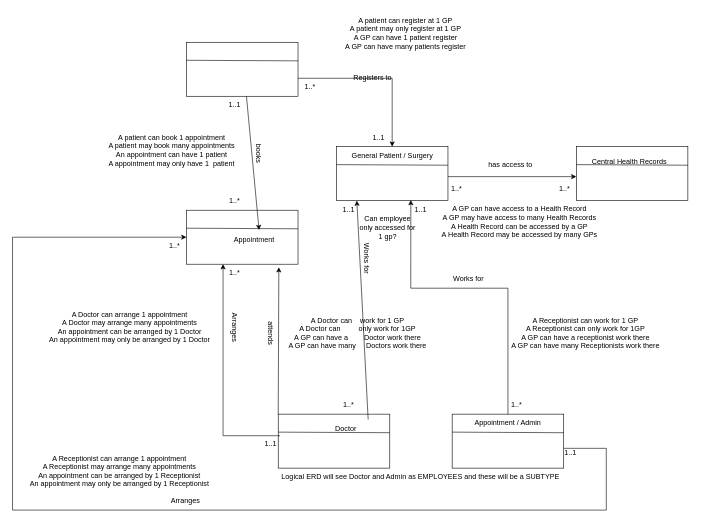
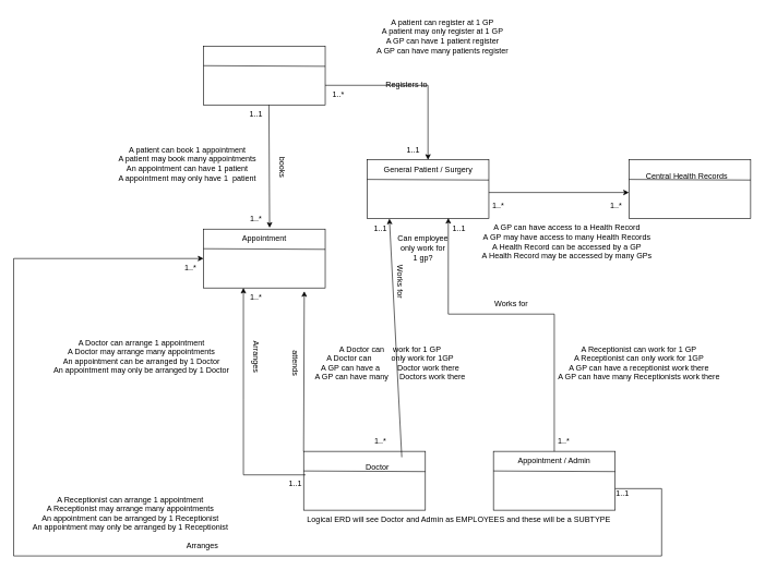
  <mxCell id="0" />
  <mxCell id="1" parent="0" />
  <mxCell id="2" value="" style="rounded=0;whiteSpace=wrap;html=1;" vertex="1" parent="1"><mxGeometry x="560" y="244" width="186" height="90" as="geometry" /></mxCell>
  <mxCell id="3" value="" style="endArrow=none;html=1;rounded=0;entryX=1;entryY=0.344;entryDx=0;entryDy=0;entryPerimeter=0;" edge="1" parent="1" target="2"><mxGeometry width="50" height="50" relative="1" as="geometry"><mxPoint x="560" y="274" as="sourcePoint" /><mxPoint x="610" y="224" as="targetPoint" /></mxGeometry></mxCell>
  <mxCell id="4" value="General Patient / Surgery" style="text;html=1;strokeColor=none;fillColor=none;align=center;verticalAlign=middle;whiteSpace=wrap;rounded=0;" vertex="1" parent="1"><mxGeometry x="579.5" y="244" width="147" height="30" as="geometry" /></mxCell>
  <mxCell id="5" value="" style="rounded=0;whiteSpace=wrap;html=1;" vertex="1" parent="1"><mxGeometry x="960" y="244" width="186" height="90" as="geometry" /></mxCell>
  <mxCell id="6" value="" style="endArrow=none;html=1;rounded=0;entryX=1;entryY=0.344;entryDx=0;entryDy=0;entryPerimeter=0;" edge="1" parent="1" target="5"><mxGeometry width="50" height="50" relative="1" as="geometry"><mxPoint x="960" y="274" as="sourcePoint" /><mxPoint x="1010" y="224" as="targetPoint" /></mxGeometry></mxCell>
  <mxCell id="7" value="Central Health Records" style="text;html=1;strokeColor=none;fillColor=none;align=center;verticalAlign=middle;whiteSpace=wrap;rounded=0;" vertex="1" parent="1"><mxGeometry x="974.5" y="254" width="147" height="30" as="geometry" /></mxCell>
  <mxCell id="8" value="" style="rounded=0;whiteSpace=wrap;html=1;" vertex="1" parent="1"><mxGeometry x="310" y="70" width="186" height="90" as="geometry" /></mxCell>
  <mxCell id="9" value="" style="endArrow=none;html=1;rounded=0;entryX=1;entryY=0.344;entryDx=0;entryDy=0;entryPerimeter=0;" edge="1" parent="1" target="8"><mxGeometry width="50" height="50" relative="1" as="geometry"><mxPoint x="310" y="100" as="sourcePoint" /><mxPoint x="360" y="50" as="targetPoint" /></mxGeometry></mxCell>
  <mxCell id="10" value="" style="rounded=0;whiteSpace=wrap;html=1;" vertex="1" parent="1"><mxGeometry x="463" y="690" width="186" height="90" as="geometry" /></mxCell>
  <mxCell id="11" value="" style="endArrow=none;html=1;rounded=0;entryX=1;entryY=0.344;entryDx=0;entryDy=0;entryPerimeter=0;" edge="1" parent="1" target="10"><mxGeometry width="50" height="50" relative="1" as="geometry"><mxPoint x="463" y="720" as="sourcePoint" /><mxPoint x="513" y="670" as="targetPoint" /></mxGeometry></mxCell>
  <mxCell id="12" value="Doctor" style="text;html=1;strokeColor=none;fillColor=none;align=center;verticalAlign=middle;whiteSpace=wrap;rounded=0;" vertex="1" parent="1"><mxGeometry x="516" y="700" width="120" height="30" as="geometry" /></mxCell>
  <mxCell id="13" value="" style="rounded=0;whiteSpace=wrap;html=1;" vertex="1" parent="1"><mxGeometry x="753" y="690" width="186" height="90" as="geometry" /></mxCell>
  <mxCell id="14" value="" style="endArrow=none;html=1;rounded=0;entryX=1;entryY=0.344;entryDx=0;entryDy=0;entryPerimeter=0;" edge="1" parent="1" target="13"><mxGeometry width="50" height="50" relative="1" as="geometry"><mxPoint x="753" y="720" as="sourcePoint" /><mxPoint x="803" y="670" as="targetPoint" /></mxGeometry></mxCell>
  <mxCell id="15" value="Appointment / Admin" style="text;html=1;strokeColor=none;fillColor=none;align=center;verticalAlign=middle;whiteSpace=wrap;rounded=0;" vertex="1" parent="1"><mxGeometry x="786" y="690" width="120" height="30" as="geometry" /></mxCell>
  <mxCell id="16" value="" style="rounded=0;whiteSpace=wrap;html=1;" vertex="1" parent="1"><mxGeometry x="310" y="350" width="186" height="90" as="geometry" /></mxCell>
  <mxCell id="17" value="" style="endArrow=none;html=1;rounded=0;entryX=1;entryY=0.344;entryDx=0;entryDy=0;entryPerimeter=0;" edge="1" parent="1" target="16"><mxGeometry width="50" height="50" relative="1" as="geometry"><mxPoint x="310" y="380" as="sourcePoint" /><mxPoint x="360" y="330" as="targetPoint" /></mxGeometry></mxCell>
- <mxCell id="18" value="Appointment" style="text;html=1;strokeColor=none;fillColor=none;align=center;verticalAlign=middle;whiteSpace=wrap;rounded=0;" vertex="1" parent="1"><mxGeometry x="363" y="385" width="120" height="30" as="geometry" /></mxCell>
+ <mxCell id="18" value="Appointment" style="text;html=1;strokeColor=none;fillColor=none;align=center;verticalAlign=middle;whiteSpace=wrap;rounded=0;" vertex="1" parent="1"><mxGeometry x="343" y="350" width="120" height="30" as="geometry" /></mxCell>
  <mxCell id="19" value="" style="endArrow=classic;html=1;rounded=0;" edge="1" parent="1"><mxGeometry width="50" height="50" relative="1" as="geometry"><mxPoint x="746" y="294" as="sourcePoint" /><mxPoint x="960" y="294" as="targetPoint" /></mxGeometry></mxCell>
- <mxCell id="20" value="has access to" style="text;html=1;align=center;verticalAlign=middle;resizable=0;points=[];autosize=1;strokeColor=none;fillColor=none;" vertex="1" parent="1"><mxGeometry x="800" y="259" width="100" height="30" as="geometry" /></mxCell>
  <mxCell id="21" value="1..*" style="text;html=1;align=center;verticalAlign=middle;resizable=0;points=[];autosize=1;strokeColor=none;fillColor=none;" vertex="1" parent="1"><mxGeometry x="740" y="299" width="40" height="30" as="geometry" /></mxCell>
  <mxCell id="22" value="1..*" style="text;html=1;align=center;verticalAlign=middle;resizable=0;points=[];autosize=1;strokeColor=none;fillColor=none;" vertex="1" parent="1"><mxGeometry x="920" y="299" width="40" height="30" as="geometry" /></mxCell>
  <mxCell id="23" value="" style="endArrow=classic;html=1;rounded=0;entryX=0.5;entryY=0;entryDx=0;entryDy=0;" edge="1" parent="1" target="2"><mxGeometry width="50" height="50" relative="1" as="geometry"><mxPoint x="496" y="130" as="sourcePoint" /><mxPoint x="546" y="80" as="targetPoint" /><Array as="points"><mxPoint x="653" y="130" /></Array></mxGeometry></mxCell>
  <mxCell id="24" value="Registers to" style="text;html=1;align=center;verticalAlign=middle;resizable=0;points=[];autosize=1;strokeColor=none;fillColor=none;" vertex="1" parent="1"><mxGeometry x="575" y="115" width="90" height="30" as="geometry" /></mxCell>
  <mxCell id="25" value="1..*" style="text;html=1;align=center;verticalAlign=middle;resizable=0;points=[];autosize=1;strokeColor=none;fillColor=none;" vertex="1" parent="1"><mxGeometry x="496" y="130" width="40" height="30" as="geometry" /></mxCell>
  <mxCell id="26" value="1..1" style="text;html=1;align=center;verticalAlign=middle;resizable=0;points=[];autosize=1;strokeColor=none;fillColor=none;" vertex="1" parent="1"><mxGeometry x="610" y="215" width="40" height="30" as="geometry" /></mxCell>
  <mxCell id="27" value="" style="endArrow=classic;html=1;rounded=0;entryX=0.567;entryY=-0.067;entryDx=0;entryDy=0;entryPerimeter=0;" edge="1" parent="1" target="18"><mxGeometry width="50" height="50" relative="1" as="geometry"><mxPoint x="410" y="160" as="sourcePoint" /><mxPoint x="460" y="110" as="targetPoint" /></mxGeometry></mxCell>
  <mxCell id="28" value="books" style="text;html=1;align=center;verticalAlign=middle;resizable=0;points=[];autosize=1;strokeColor=none;fillColor=none;rotation=90;" vertex="1" parent="1"><mxGeometry x="400" y="240" width="60" height="30" as="geometry" /></mxCell>
  <mxCell id="29" value="1..*" style="text;html=1;align=center;verticalAlign=middle;resizable=0;points=[];autosize=1;strokeColor=none;fillColor=none;" vertex="1" parent="1"><mxGeometry x="370" y="319" width="40" height="30" as="geometry" /></mxCell>
  <mxCell id="30" value="1..1" style="text;html=1;align=center;verticalAlign=middle;resizable=0;points=[];autosize=1;strokeColor=none;fillColor=none;" vertex="1" parent="1"><mxGeometry x="370" y="160" width="40" height="30" as="geometry" /></mxCell>
  <mxCell id="31" value="A patient can register at 1 GP&lt;br&gt;A patient may only register at 1 GP&lt;br&gt;A GP can have 1 patient register&lt;br&gt;A GP can have many patients register" style="text;html=1;align=center;verticalAlign=middle;resizable=0;points=[];autosize=1;strokeColor=none;fillColor=none;" vertex="1" parent="1"><mxGeometry x="560" y="20" width="230" height="70" as="geometry" /></mxCell>
  <mxCell id="32" value="A patient can book 1 appointment&lt;br&gt;A patient may book many appointments&lt;br&gt;An appointment can have 1 patient&lt;br&gt;A appointment may only have 1&amp;nbsp; patient" style="text;html=1;align=center;verticalAlign=middle;resizable=0;points=[];autosize=1;strokeColor=none;fillColor=none;" vertex="1" parent="1"><mxGeometry x="165" y="215" width="240" height="70" as="geometry" /></mxCell>
  <mxCell id="33" value="A GP can have access to a Health Record&lt;br&gt;A GP may have access to many Health Records&lt;br&gt;A Health Record can be accessed by a GP&lt;br&gt;A Health Record may be accessed by many GPs" style="text;html=1;align=center;verticalAlign=middle;resizable=0;points=[];autosize=1;strokeColor=none;fillColor=none;" vertex="1" parent="1"><mxGeometry x="720" y="334" width="290" height="70" as="geometry" /></mxCell>
  <mxCell id="34" value="" style="endArrow=classic;html=1;rounded=0;exitX=0.808;exitY=-0.033;exitDx=0;exitDy=0;exitPerimeter=0;entryX=0.183;entryY=1;entryDx=0;entryDy=0;entryPerimeter=0;" edge="1" parent="1" source="12" target="2"><mxGeometry width="50" height="50" relative="1" as="geometry"><mxPoint x="616" y="399" as="sourcePoint" /><mxPoint x="600" y="330" as="targetPoint" /></mxGeometry></mxCell>
  <mxCell id="35" value="Works for" style="text;html=1;align=center;verticalAlign=middle;resizable=0;points=[];autosize=1;strokeColor=none;fillColor=none;rotation=90;" vertex="1" parent="1"><mxGeometry x="570" y="415" width="80" height="30" as="geometry" /></mxCell>
  <mxCell id="36" value="1..1" style="text;html=1;align=center;verticalAlign=middle;resizable=0;points=[];autosize=1;strokeColor=none;fillColor=none;" vertex="1" parent="1"><mxGeometry x="560" y="334" width="40" height="30" as="geometry" /></mxCell>
- <mxCell id="37" value="Can employee&lt;br&gt; only accessed for &lt;br&gt;1 gp?" style="text;html=1;align=center;verticalAlign=middle;resizable=0;points=[];autosize=1;strokeColor=none;fillColor=none;" vertex="1" parent="1"><mxGeometry x="595" y="349" width="100" height="60" as="geometry" /></mxCell>
+ <mxCell id="37" value="Can employee&lt;br&gt; only work for &lt;br&gt;1 gp?" style="text;html=1;align=center;verticalAlign=middle;resizable=0;points=[];autosize=1;strokeColor=none;fillColor=none;" vertex="1" parent="1"><mxGeometry x="595" y="349" width="100" height="60" as="geometry" /></mxCell>
  <mxCell id="38" value="1..*" style="text;html=1;align=center;verticalAlign=middle;resizable=0;points=[];autosize=1;strokeColor=none;fillColor=none;" vertex="1" parent="1"><mxGeometry x="560" y="660" width="40" height="30" as="geometry" /></mxCell>
  <mxCell id="39" value="" style="endArrow=classic;html=1;rounded=0;exitX=0.5;exitY=0;exitDx=0;exitDy=0;entryX=0.667;entryY=0.989;entryDx=0;entryDy=0;entryPerimeter=0;" edge="1" parent="1" source="15" target="2"><mxGeometry width="50" height="50" relative="1" as="geometry"><mxPoint x="710" y="370" as="sourcePoint" /><mxPoint x="760" y="320" as="targetPoint" /><Array as="points"><mxPoint x="846" y="480" /><mxPoint x="684" y="480" /></Array></mxGeometry></mxCell>
  <mxCell id="40" value="Works for" style="text;html=1;align=center;verticalAlign=middle;resizable=0;points=[];autosize=1;strokeColor=none;fillColor=none;rotation=0;" vertex="1" parent="1"><mxGeometry x="740" y="450" width="80" height="30" as="geometry" /></mxCell>
  <mxCell id="41" value="1..1" style="text;html=1;align=center;verticalAlign=middle;resizable=0;points=[];autosize=1;strokeColor=none;fillColor=none;" vertex="1" parent="1"><mxGeometry x="680" y="335" width="40" height="30" as="geometry" /></mxCell>
  <mxCell id="42" value="1..*" style="text;html=1;align=center;verticalAlign=middle;resizable=0;points=[];autosize=1;strokeColor=none;fillColor=none;" vertex="1" parent="1"><mxGeometry x="840" y="660" width="40" height="30" as="geometry" /></mxCell>
  <mxCell id="43" value="" style="endArrow=classic;html=1;rounded=0;entryX=0.328;entryY=1;entryDx=0;entryDy=0;entryPerimeter=0;exitX=0.9;exitY=0.033;exitDx=0;exitDy=0;exitPerimeter=0;" edge="1" parent="1" source="47" target="16"><mxGeometry width="50" height="50" relative="1" as="geometry"><mxPoint x="463" y="610" as="sourcePoint" /><mxPoint x="513" y="560" as="targetPoint" /><Array as="points"><mxPoint x="371" y="726" /><mxPoint x="371" y="610" /></Array></mxGeometry></mxCell>
  <mxCell id="44" value="Arranges" style="text;html=1;align=center;verticalAlign=middle;resizable=0;points=[];autosize=1;strokeColor=none;fillColor=none;rotation=90;" vertex="1" parent="1"><mxGeometry x="355" y="530" width="70" height="30" as="geometry" /></mxCell>
  <mxCell id="45" value="Logical ERD will see Doctor and Admin as EMPLOYEES and these will be a SUBTYPE " style="text;html=1;align=center;verticalAlign=middle;resizable=0;points=[];autosize=1;strokeColor=none;fillColor=none;" vertex="1" parent="1"><mxGeometry x="455" y="780" width="490" height="30" as="geometry" /></mxCell>
  <mxCell id="46" value="1..*" style="text;html=1;align=center;verticalAlign=middle;resizable=0;points=[];autosize=1;strokeColor=none;fillColor=none;" vertex="1" parent="1"><mxGeometry x="370" y="440" width="40" height="30" as="geometry" /></mxCell>
  <mxCell id="47" value="1..1" style="text;html=1;align=center;verticalAlign=middle;resizable=0;points=[];autosize=1;strokeColor=none;fillColor=none;" vertex="1" parent="1"><mxGeometry x="430" y="725" width="40" height="30" as="geometry" /></mxCell>
  <mxCell id="48" value="A Doctor can arrange 1 appointment&lt;br&gt;A Doctor may arrange many appointments&lt;br&gt;An appointment can be arranged by 1 Doctor&lt;br&gt;An appointment may only be arranged by 1 Doctor" style="text;html=1;align=center;verticalAlign=middle;resizable=0;points=[];autosize=1;strokeColor=none;fillColor=none;" vertex="1" parent="1"><mxGeometry x="70" y="510" width="290" height="70" as="geometry" /></mxCell>
  <mxCell id="49" value="A Doctor can &amp;nbsp;&amp;nbsp; work for 1 GP&lt;br&gt;A Doctor can&amp;nbsp;&amp;nbsp;&amp;nbsp;&amp;nbsp; &amp;nbsp; &amp;nbsp; only work for 1GP&lt;br&gt;A GP can have a &amp;nbsp; &amp;nbsp; &amp;nbsp;&amp;nbsp; Doctor work there&lt;br&gt;A GP can have many&amp;nbsp; &amp;nbsp;&amp;nbsp; Doctors work there" style="text;html=1;align=center;verticalAlign=middle;resizable=0;points=[];autosize=1;strokeColor=none;fillColor=none;" vertex="1" parent="1"><mxGeometry x="470" y="520" width="250" height="70" as="geometry" /></mxCell>
  <mxCell id="50" value="A Receptionist can work for 1 GP&lt;br&gt;A Receptionist can only work for 1GP&lt;br&gt;A GP can have a receptionist work there&lt;br&gt;A GP can have many Receptionists work there" style="text;html=1;align=center;verticalAlign=middle;resizable=0;points=[];autosize=1;strokeColor=none;fillColor=none;" vertex="1" parent="1"><mxGeometry x="840" y="520" width="270" height="70" as="geometry" /></mxCell>
  <mxCell id="51" value="" style="endArrow=classic;html=1;rounded=0;entryX=0;entryY=0.5;entryDx=0;entryDy=0;" edge="1" parent="1" target="16"><mxGeometry width="50" height="50" relative="1" as="geometry"><mxPoint x="939" y="747" as="sourcePoint" /><mxPoint x="989" y="697" as="targetPoint" /><Array as="points"><mxPoint x="1010" y="747" /><mxPoint x="1010" y="850" /><mxPoint x="20" y="850" /><mxPoint x="20" y="395" /></Array></mxGeometry></mxCell>
  <mxCell id="52" value="1..*" style="text;html=1;align=center;verticalAlign=middle;resizable=0;points=[];autosize=1;strokeColor=none;fillColor=none;" vertex="1" parent="1"><mxGeometry x="270" y="395" width="40" height="30" as="geometry" /></mxCell>
  <mxCell id="53" value="1..1" style="text;html=1;align=center;verticalAlign=middle;resizable=0;points=[];autosize=1;strokeColor=none;fillColor=none;" vertex="1" parent="1"><mxGeometry x="930" y="740" width="40" height="30" as="geometry" /></mxCell>
  <mxCell id="54" value="Arranges" style="text;html=1;align=center;verticalAlign=middle;resizable=0;points=[];autosize=1;strokeColor=none;fillColor=none;" vertex="1" parent="1"><mxGeometry x="273" y="820" width="70" height="30" as="geometry" /></mxCell>
  <mxCell id="55" value="A Receptionist can arrange 1 appointment&lt;br&gt;A Receptionist may arrange many appointments&lt;br&gt;An appointment can be arranged by 1 Receptionist&lt;br&gt;An appointment may only be arranged by 1 Receptionist" style="text;html=1;align=center;verticalAlign=middle;resizable=0;points=[];autosize=1;strokeColor=none;fillColor=none;" vertex="1" parent="1"><mxGeometry x="33" y="750" width="330" height="70" as="geometry" /></mxCell>
  <mxCell id="56" value="" style="endArrow=classic;html=1;rounded=0;exitX=0;exitY=0;exitDx=0;exitDy=0;entryX=0.828;entryY=1.056;entryDx=0;entryDy=0;entryPerimeter=0;" edge="1" parent="1" source="10" target="16"><mxGeometry width="50" height="50" relative="1" as="geometry"><mxPoint x="480" y="550" as="sourcePoint" /><mxPoint x="530" y="500" as="targetPoint" /></mxGeometry></mxCell>
  <mxCell id="57" value="attends" style="text;html=1;align=center;verticalAlign=middle;resizable=0;points=[];autosize=1;strokeColor=none;fillColor=none;rotation=90;" vertex="1" parent="1"><mxGeometry x="420" y="540" width="60" height="30" as="geometry" /></mxCell>
